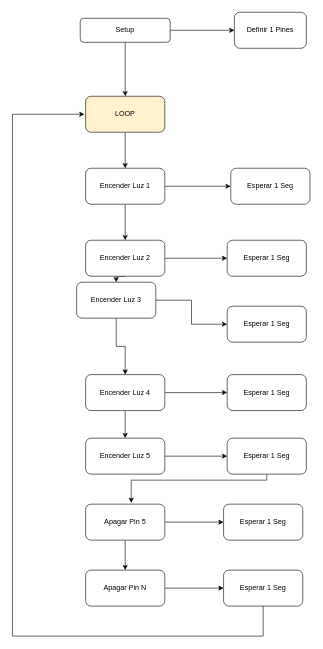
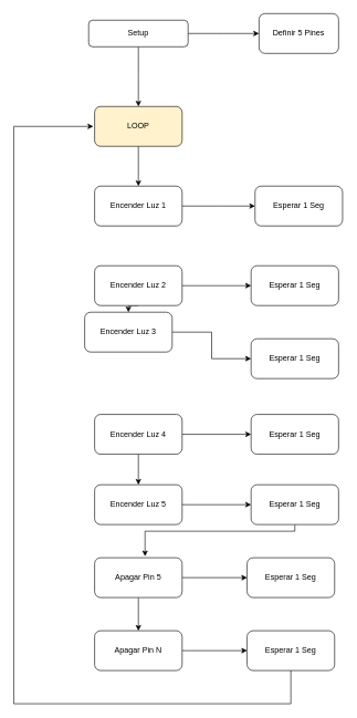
  <mxCell id="0" />
  <mxCell id="1" parent="0" />
  <mxCell id="2" style="edgeStyle=orthogonalEdgeStyle;rounded=0;orthogonalLoop=1;jettySize=auto;html=1;" edge="1" parent="1" source="4"><mxGeometry relative="1" as="geometry"><mxPoint x="390" y="50" as="targetPoint" /></mxGeometry></mxCell>
  <mxCell id="3" style="edgeStyle=orthogonalEdgeStyle;rounded=0;orthogonalLoop=1;jettySize=auto;html=1;" edge="1" parent="1" source="4"><mxGeometry relative="1" as="geometry"><mxPoint x="208" y="160" as="targetPoint" /></mxGeometry></mxCell>
  <mxCell id="4" value="Setup" style="rounded=1;whiteSpace=wrap;html=1;" vertex="1" parent="1"><mxGeometry x="133" y="30" width="150" height="40" as="geometry" /></mxCell>
- <mxCell id="5" value="Definir 1 Pines" style="rounded=1;whiteSpace=wrap;html=1;" vertex="1" parent="1"><mxGeometry x="390" y="20" width="120" height="60" as="geometry" /></mxCell>
+ <mxCell id="5" value="Definir 5 Pines" style="rounded=1;whiteSpace=wrap;html=1;" vertex="1" parent="1"><mxGeometry x="390" y="20" width="120" height="60" as="geometry" /></mxCell>
  <mxCell id="6" style="edgeStyle=orthogonalEdgeStyle;rounded=0;orthogonalLoop=1;jettySize=auto;html=1;" edge="1" parent="1" source="9"><mxGeometry relative="1" as="geometry"><mxPoint x="384" y="310" as="targetPoint" /></mxGeometry></mxCell>
  <mxCell id="7" style="edgeStyle=orthogonalEdgeStyle;rounded=0;orthogonalLoop=1;jettySize=auto;html=1;exitX=0.5;exitY=1;exitDx=0;exitDy=0;" edge="1" parent="1" source="9"><mxGeometry relative="1" as="geometry"><mxPoint x="207.706" y="340.353" as="targetPoint" /></mxGeometry></mxCell>
- <mxCell id="8" style="edgeStyle=orthogonalEdgeStyle;rounded=0;orthogonalLoop=1;jettySize=auto;html=1;exitX=0.5;exitY=1;exitDx=0;exitDy=0;" edge="1" parent="1" source="9" target="13"><mxGeometry relative="1" as="geometry" /></mxCell>
  <mxCell id="9" value="Encender Luz 1" style="rounded=1;whiteSpace=wrap;html=1;" vertex="1" parent="1"><mxGeometry x="142" y="280" width="132" height="60" as="geometry" /></mxCell>
  <mxCell id="10" value="Esperar 1 Seg" style="rounded=1;whiteSpace=wrap;html=1;" vertex="1" parent="1"><mxGeometry x="384" y="280" width="132" height="60" as="geometry" /></mxCell>
  <mxCell id="11" style="edgeStyle=orthogonalEdgeStyle;rounded=0;orthogonalLoop=1;jettySize=auto;html=1;entryX=0;entryY=0.5;entryDx=0;entryDy=0;" edge="1" parent="1" source="13" target="14"><mxGeometry relative="1" as="geometry" /></mxCell>
  <mxCell id="12" style="edgeStyle=orthogonalEdgeStyle;rounded=0;orthogonalLoop=1;jettySize=auto;html=1;exitX=0.5;exitY=1;exitDx=0;exitDy=0;entryX=0.5;entryY=0;entryDx=0;entryDy=0;" edge="1" parent="1" source="13" target="17"><mxGeometry relative="1" as="geometry" /></mxCell>
  <mxCell id="13" value="Encender Luz 2" style="rounded=1;whiteSpace=wrap;html=1;" vertex="1" parent="1"><mxGeometry x="142" y="400" width="132" height="60" as="geometry" /></mxCell>
  <mxCell id="14" value="Esperar 1 Seg" style="rounded=1;whiteSpace=wrap;html=1;" vertex="1" parent="1"><mxGeometry x="378" y="400" width="132" height="60" as="geometry" /></mxCell>
  <mxCell id="15" style="edgeStyle=orthogonalEdgeStyle;rounded=0;orthogonalLoop=1;jettySize=auto;html=1;entryX=0;entryY=0.5;entryDx=0;entryDy=0;" edge="1" parent="1" source="17" target="18"><mxGeometry relative="1" as="geometry" /></mxCell>
- <mxCell id="16" style="edgeStyle=orthogonalEdgeStyle;rounded=0;orthogonalLoop=1;jettySize=auto;html=1;entryX=0.5;entryY=0;entryDx=0;entryDy=0;" edge="1" parent="1" source="17" target="21"><mxGeometry relative="1" as="geometry" /></mxCell>
  <mxCell id="17" value="Encender Luz 3" style="rounded=1;whiteSpace=wrap;html=1;" vertex="1" parent="1"><mxGeometry x="127" y="470" width="132" height="60" as="geometry" /></mxCell>
  <mxCell id="18" value="Esperar 1 Seg" style="rounded=1;whiteSpace=wrap;html=1;" vertex="1" parent="1"><mxGeometry x="378" y="510" width="132" height="60" as="geometry" /></mxCell>
  <mxCell id="19" style="edgeStyle=orthogonalEdgeStyle;rounded=0;orthogonalLoop=1;jettySize=auto;html=1;entryX=0;entryY=0.5;entryDx=0;entryDy=0;" edge="1" parent="1" source="21" target="22"><mxGeometry relative="1" as="geometry" /></mxCell>
  <mxCell id="20" style="edgeStyle=orthogonalEdgeStyle;rounded=0;orthogonalLoop=1;jettySize=auto;html=1;entryX=0.5;entryY=0;entryDx=0;entryDy=0;" edge="1" parent="1" source="21" target="24"><mxGeometry relative="1" as="geometry" /></mxCell>
  <mxCell id="21" value="Encender Luz 4" style="rounded=1;whiteSpace=wrap;html=1;" vertex="1" parent="1"><mxGeometry x="142" y="624" width="132" height="60" as="geometry" /></mxCell>
  <mxCell id="22" value="Esperar 1 Seg" style="rounded=1;whiteSpace=wrap;html=1;" vertex="1" parent="1"><mxGeometry x="378" y="624" width="132" height="60" as="geometry" /></mxCell>
  <mxCell id="23" style="edgeStyle=orthogonalEdgeStyle;rounded=0;orthogonalLoop=1;jettySize=auto;html=1;entryX=0;entryY=0.5;entryDx=0;entryDy=0;" edge="1" parent="1" source="24" target="26"><mxGeometry relative="1" as="geometry" /></mxCell>
  <mxCell id="24" value="Encender Luz 5" style="rounded=1;whiteSpace=wrap;html=1;" vertex="1" parent="1"><mxGeometry x="142" y="730" width="132" height="60" as="geometry" /></mxCell>
  <mxCell id="25" style="edgeStyle=orthogonalEdgeStyle;rounded=0;orthogonalLoop=1;jettySize=auto;html=1;entryX=0.576;entryY=-0.037;entryDx=0;entryDy=0;entryPerimeter=0;" edge="1" parent="1" source="26" target="29"><mxGeometry relative="1" as="geometry"><Array as="points"><mxPoint x="444" y="800" /><mxPoint x="218" y="800" /></Array></mxGeometry></mxCell>
  <mxCell id="26" value="Esperar 1 Seg" style="rounded=1;whiteSpace=wrap;html=1;" vertex="1" parent="1"><mxGeometry x="378" y="730" width="132" height="60" as="geometry" /></mxCell>
  <mxCell id="27" style="edgeStyle=orthogonalEdgeStyle;rounded=0;orthogonalLoop=1;jettySize=auto;html=1;" edge="1" parent="1" source="29" target="30"><mxGeometry relative="1" as="geometry" /></mxCell>
  <mxCell id="28" style="edgeStyle=orthogonalEdgeStyle;rounded=0;orthogonalLoop=1;jettySize=auto;html=1;entryX=0.5;entryY=0;entryDx=0;entryDy=0;" edge="1" parent="1" source="29" target="32"><mxGeometry relative="1" as="geometry" /></mxCell>
  <mxCell id="29" value="Apagar Pin 5" style="rounded=1;whiteSpace=wrap;html=1;" vertex="1" parent="1"><mxGeometry x="142" y="840" width="132" height="60" as="geometry" /></mxCell>
  <mxCell id="30" value="Esperar 1 Seg" style="rounded=1;whiteSpace=wrap;html=1;" vertex="1" parent="1"><mxGeometry x="372" y="840" width="132" height="60" as="geometry" /></mxCell>
  <mxCell id="31" style="edgeStyle=orthogonalEdgeStyle;rounded=0;orthogonalLoop=1;jettySize=auto;html=1;" edge="1" parent="1" source="32" target="34"><mxGeometry relative="1" as="geometry" /></mxCell>
  <mxCell id="32" value="Apagar Pin N" style="rounded=1;whiteSpace=wrap;html=1;" vertex="1" parent="1"><mxGeometry x="142" y="950" width="132" height="60" as="geometry" /></mxCell>
  <mxCell id="33" style="edgeStyle=orthogonalEdgeStyle;rounded=0;orthogonalLoop=1;jettySize=auto;html=1;" edge="1" parent="1" source="34"><mxGeometry relative="1" as="geometry"><mxPoint x="140" y="190" as="targetPoint" /><Array as="points"><mxPoint x="438" y="1060" /><mxPoint x="20" y="1060" /><mxPoint x="20" y="190" /></Array></mxGeometry></mxCell>
  <mxCell id="34" value="Esperar 1 Seg" style="rounded=1;whiteSpace=wrap;html=1;" vertex="1" parent="1"><mxGeometry x="372" y="950" width="132" height="60" as="geometry" /></mxCell>
  <mxCell id="35" style="edgeStyle=orthogonalEdgeStyle;rounded=0;orthogonalLoop=1;jettySize=auto;html=1;entryX=0.5;entryY=0;entryDx=0;entryDy=0;" edge="1" parent="1" source="36" target="9"><mxGeometry relative="1" as="geometry" /></mxCell>
  <mxCell id="36" value="LOOP" style="rounded=1;whiteSpace=wrap;html=1;fillColor=#fff2cc;" vertex="1" parent="1"><mxGeometry x="142" y="160" width="132" height="60" as="geometry" /></mxCell>
